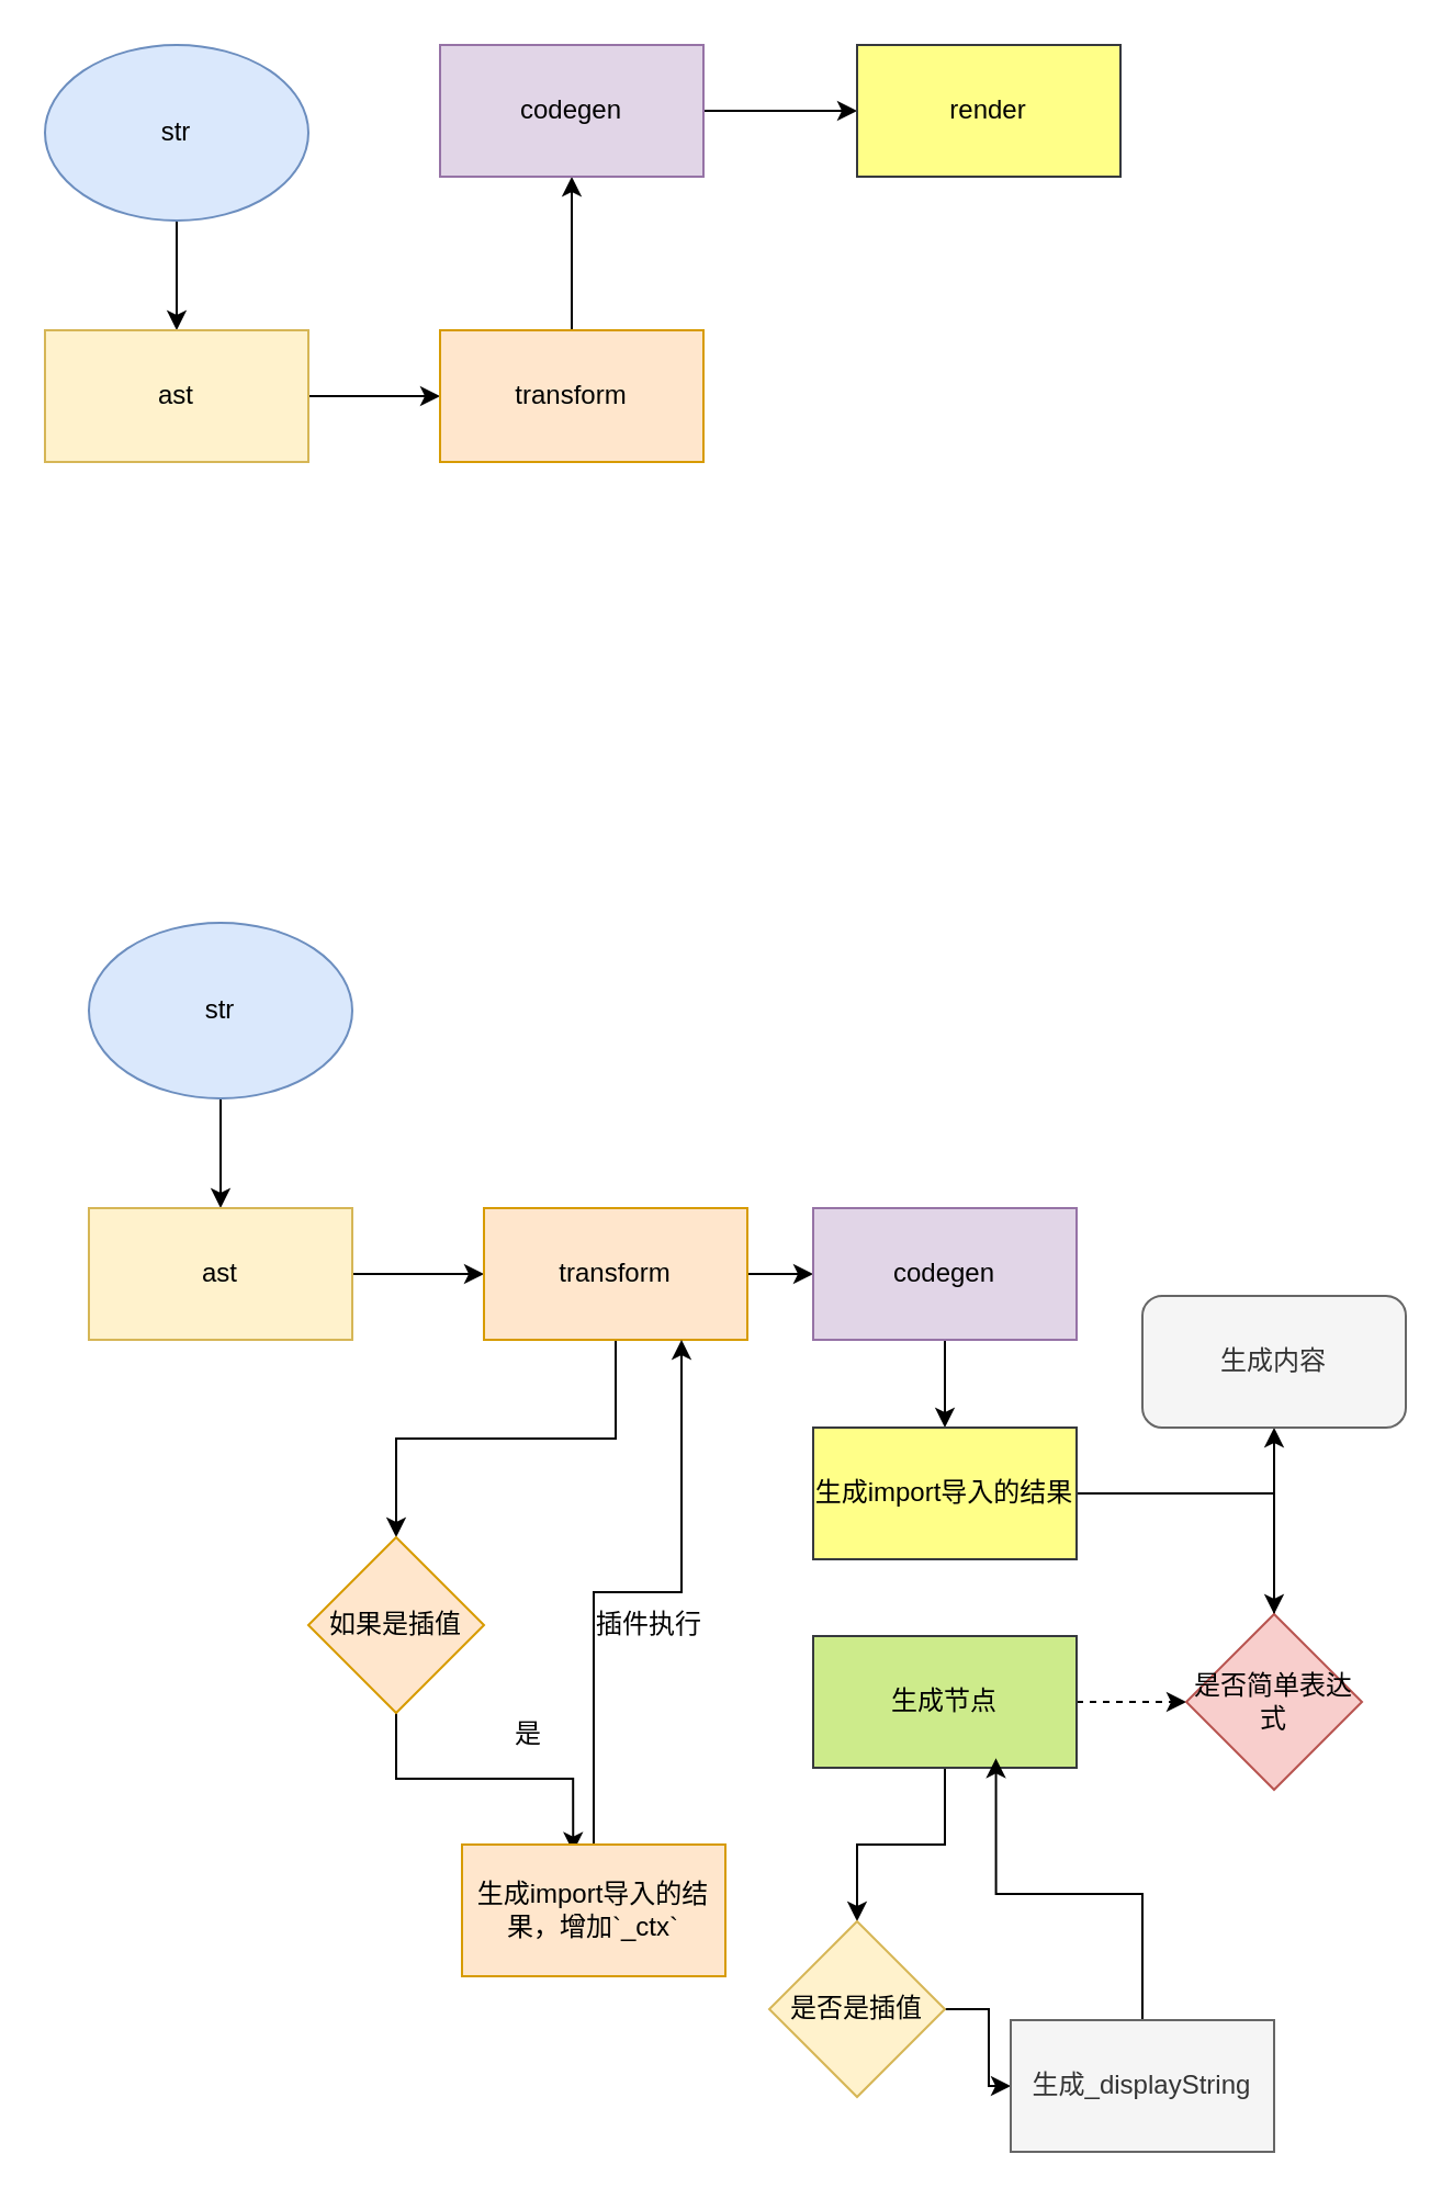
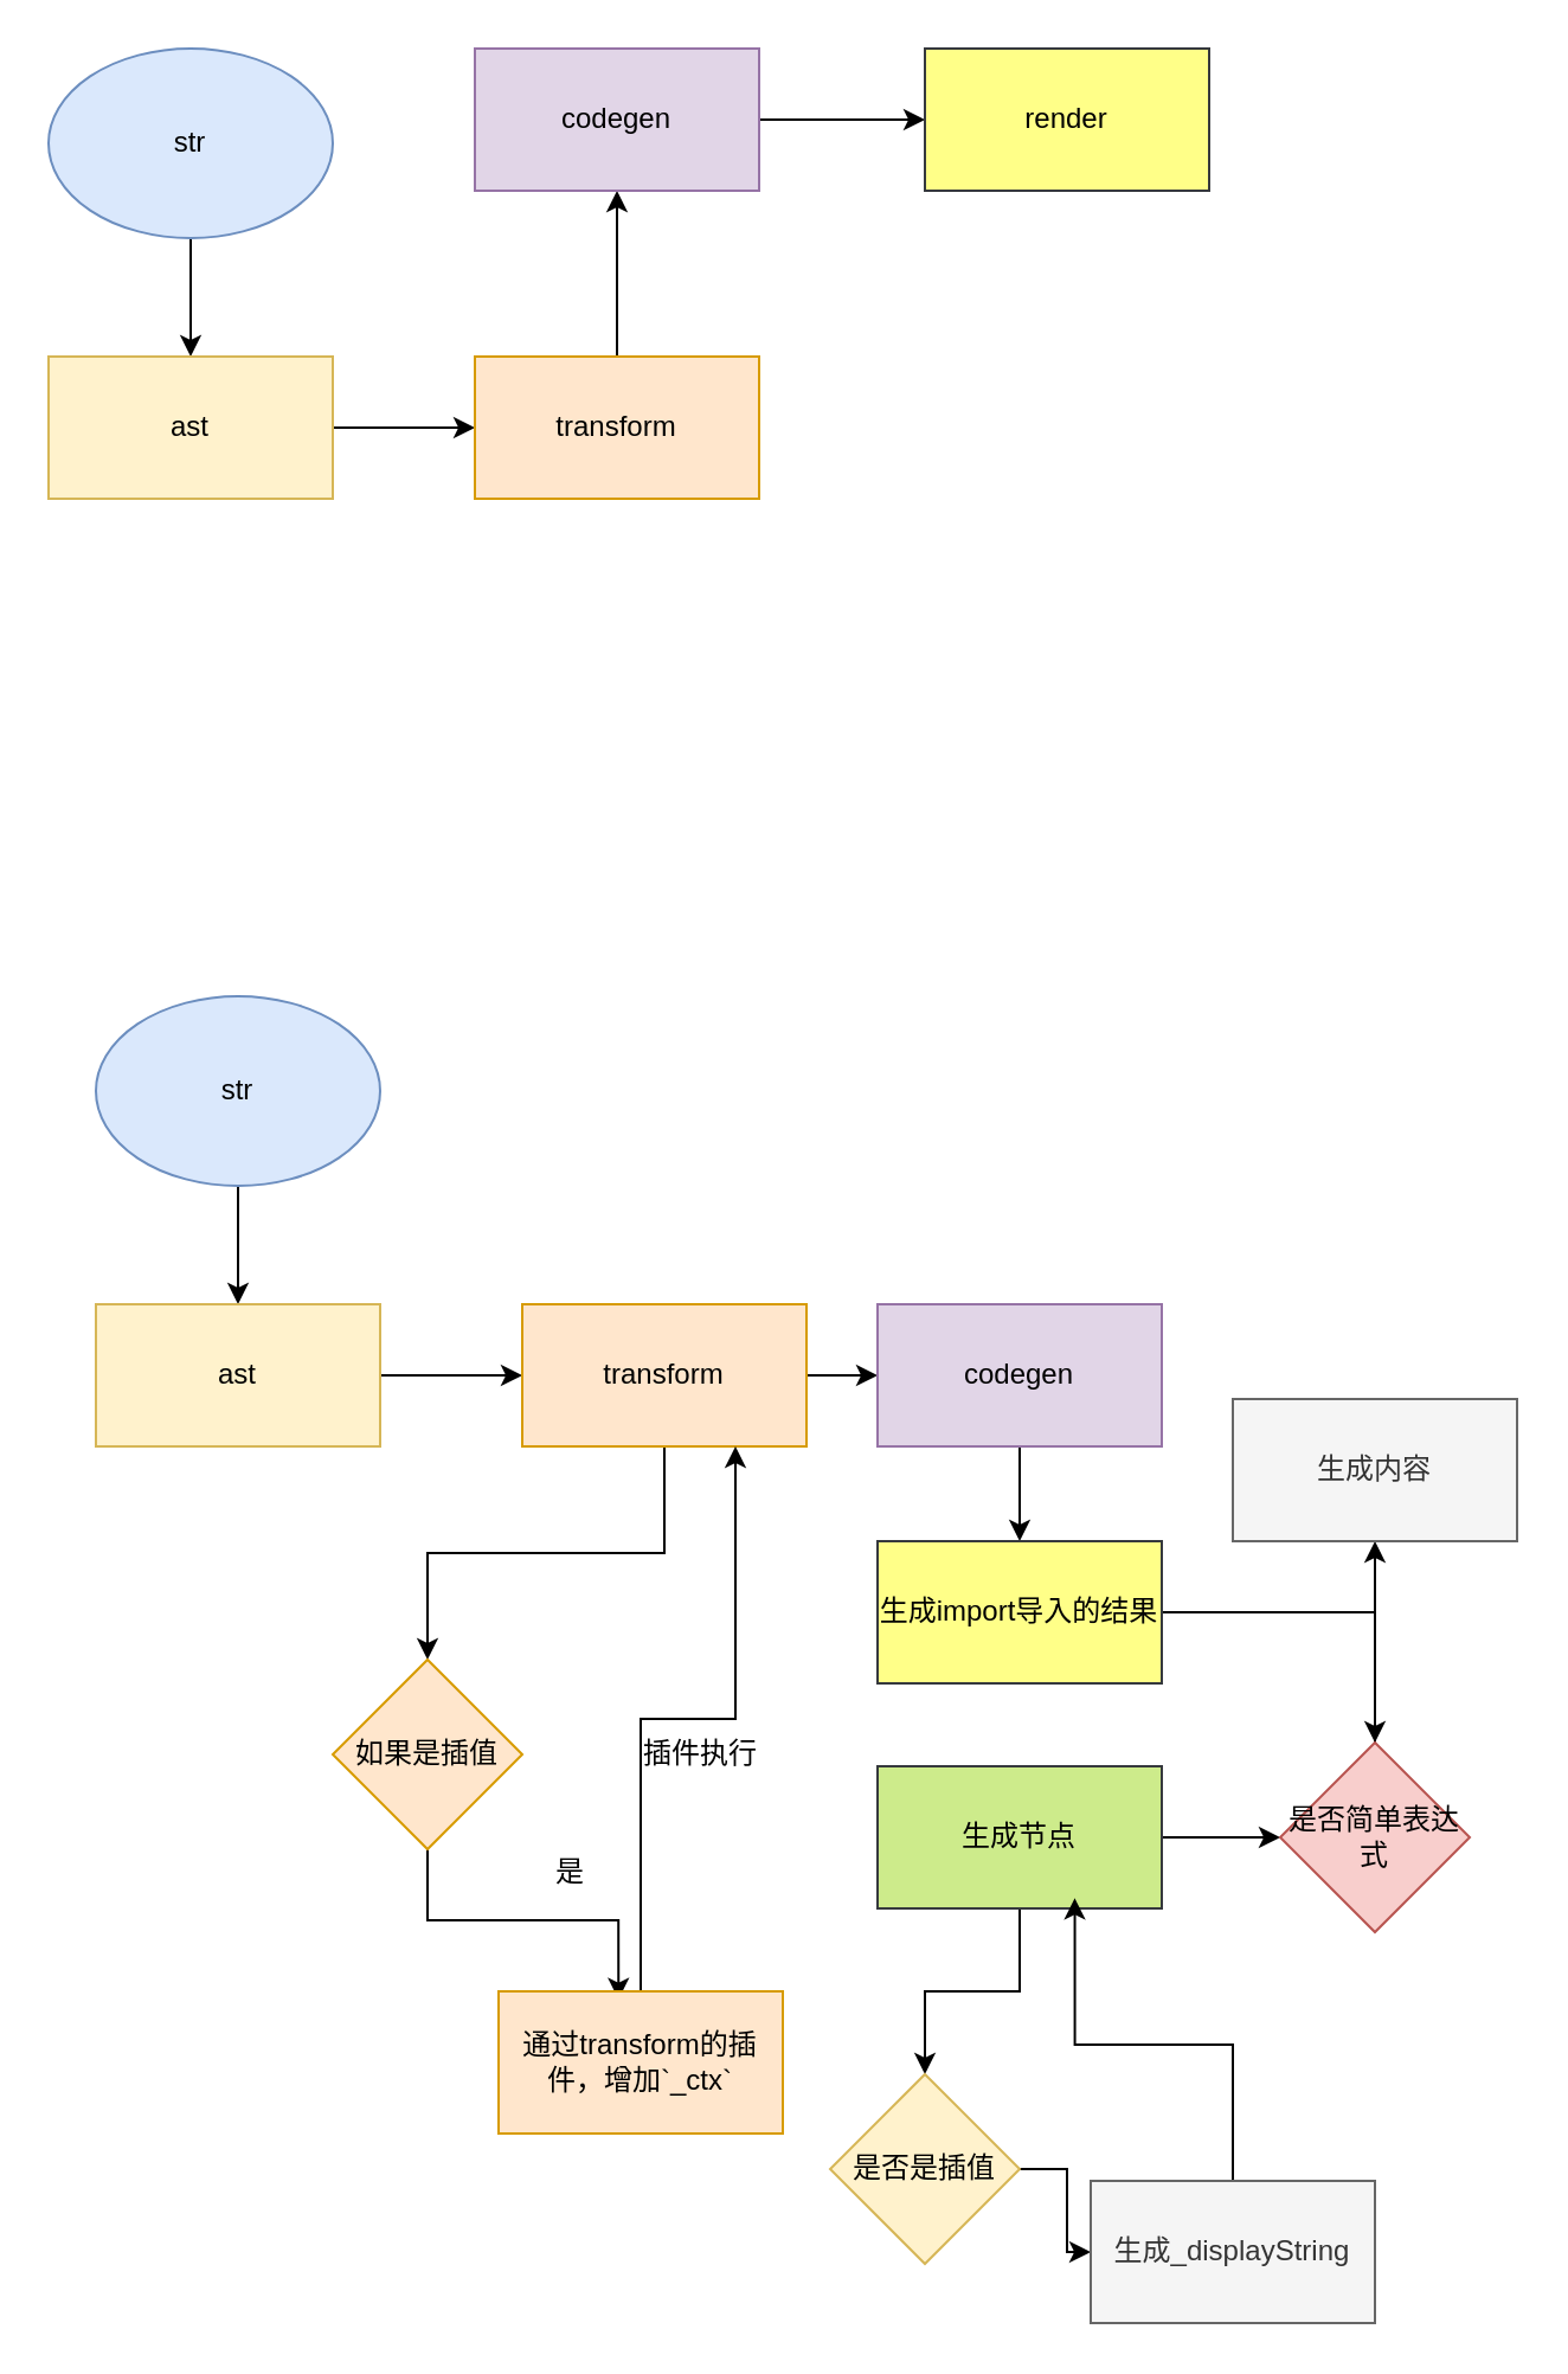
  <mxCell id="0" />
  <mxCell id="1" parent="0" />
  <mxCell id="2" value="" style="edgeStyle=orthogonalEdgeStyle;rounded=0;orthogonalLoop=1;jettySize=auto;html=1;" edge="1" parent="1" source="3" target="5"><mxGeometry relative="1" as="geometry" /></mxCell>
  <mxCell id="3" value="str" style="ellipse;whiteSpace=wrap;html=1;fillColor=#dae8fc;strokeColor=#6c8ebf;" vertex="1" parent="1"><mxGeometry x="20" y="20" width="120" height="80" as="geometry" /></mxCell>
  <mxCell id="4" value="" style="edgeStyle=orthogonalEdgeStyle;rounded=0;orthogonalLoop=1;jettySize=auto;html=1;" edge="1" parent="1" source="5" target="7"><mxGeometry relative="1" as="geometry" /></mxCell>
  <mxCell id="5" value="ast" style="whiteSpace=wrap;html=1;fillColor=#fff2cc;strokeColor=#d6b656;" vertex="1" parent="1"><mxGeometry x="20" y="150" width="120" height="60" as="geometry" /></mxCell>
  <mxCell id="6" value="" style="edgeStyle=orthogonalEdgeStyle;rounded=0;orthogonalLoop=1;jettySize=auto;html=1;" edge="1" parent="1" source="7" target="9"><mxGeometry relative="1" as="geometry" /></mxCell>
  <mxCell id="7" value="transform" style="whiteSpace=wrap;html=1;fillColor=#ffe6cc;strokeColor=#d79b00;" vertex="1" parent="1"><mxGeometry x="200" y="150" width="120" height="60" as="geometry" /></mxCell>
  <mxCell id="8" value="" style="edgeStyle=orthogonalEdgeStyle;rounded=0;orthogonalLoop=1;jettySize=auto;html=1;" edge="1" parent="1" source="9" target="10"><mxGeometry relative="1" as="geometry" /></mxCell>
  <mxCell id="9" value="codegen" style="whiteSpace=wrap;html=1;fillColor=#e1d5e7;strokeColor=#9673a6;" vertex="1" parent="1"><mxGeometry x="200" y="20" width="120" height="60" as="geometry" /></mxCell>
  <mxCell id="10" value="render" style="whiteSpace=wrap;html=1;fillColor=#ffff88;strokeColor=#36393d;" vertex="1" parent="1"><mxGeometry x="390" y="20" width="120" height="60" as="geometry" /></mxCell>
  <mxCell id="11" value="" style="edgeStyle=orthogonalEdgeStyle;rounded=0;orthogonalLoop=1;jettySize=auto;html=1;" edge="1" parent="1" source="12" target="14"><mxGeometry relative="1" as="geometry" /></mxCell>
  <mxCell id="12" value="str" style="ellipse;whiteSpace=wrap;html=1;fillColor=#dae8fc;strokeColor=#6c8ebf;" vertex="1" parent="1"><mxGeometry x="40" y="420" width="120" height="80" as="geometry" /></mxCell>
  <mxCell id="13" value="" style="edgeStyle=orthogonalEdgeStyle;rounded=0;orthogonalLoop=1;jettySize=auto;html=1;" edge="1" parent="1" source="14" target="17"><mxGeometry relative="1" as="geometry" /></mxCell>
  <mxCell id="14" value="ast" style="whiteSpace=wrap;html=1;fillColor=#fff2cc;strokeColor=#d6b656;" vertex="1" parent="1"><mxGeometry x="40" y="550" width="120" height="60" as="geometry" /></mxCell>
  <mxCell id="15" value="" style="edgeStyle=orthogonalEdgeStyle;rounded=0;orthogonalLoop=1;jettySize=auto;html=1;" edge="1" parent="1" source="17" target="19"><mxGeometry relative="1" as="geometry" /></mxCell>
  <mxCell id="16" value="" style="edgeStyle=orthogonalEdgeStyle;rounded=0;orthogonalLoop=1;jettySize=auto;html=1;" edge="1" parent="1" source="17" target="21"><mxGeometry relative="1" as="geometry" /></mxCell>
  <mxCell id="17" value="transform" style="whiteSpace=wrap;html=1;fillColor=#ffe6cc;strokeColor=#d79b00;" vertex="1" parent="1"><mxGeometry x="220" y="550" width="120" height="60" as="geometry" /></mxCell>
  <mxCell id="18" value="" style="edgeStyle=orthogonalEdgeStyle;rounded=0;orthogonalLoop=1;jettySize=auto;html=1;" edge="1" parent="1" source="19" target="27"><mxGeometry relative="1" as="geometry" /></mxCell>
  <mxCell id="19" value="codegen" style="whiteSpace=wrap;html=1;fillColor=#e1d5e7;strokeColor=#9673a6;" vertex="1" parent="1"><mxGeometry x="370" y="550" width="120" height="60" as="geometry" /></mxCell>
  <mxCell id="20" style="edgeStyle=orthogonalEdgeStyle;rounded=0;orthogonalLoop=1;jettySize=auto;html=1;entryX=0.422;entryY=0.056;entryDx=0;entryDy=0;entryPerimeter=0;" edge="1" parent="1" source="21" target="23"><mxGeometry relative="1" as="geometry" /></mxCell>
  <mxCell id="21" value="如果是插值" style="rhombus;whiteSpace=wrap;html=1;fillColor=#ffe6cc;strokeColor=#d79b00;" vertex="1" parent="1"><mxGeometry x="140" y="700" width="80" height="80" as="geometry" /></mxCell>
  <mxCell id="22" style="edgeStyle=orthogonalEdgeStyle;rounded=0;orthogonalLoop=1;jettySize=auto;html=1;entryX=0.75;entryY=1;entryDx=0;entryDy=0;" edge="1" parent="1" source="23" target="17"><mxGeometry relative="1" as="geometry" /></mxCell>
- <mxCell id="23" value="生成import导入的结果，增加`_ctx`" style="whiteSpace=wrap;html=1;fillColor=#ffe6cc;strokeColor=#d79b00;" vertex="1" parent="1"><mxGeometry x="210" y="840" width="120" height="60" as="geometry" /></mxCell>
+ <mxCell id="23" value="通过transform的插件，增加`_ctx`" style="whiteSpace=wrap;html=1;fillColor=#ffe6cc;strokeColor=#d79b00;" vertex="1" parent="1"><mxGeometry x="210" y="840" width="120" height="60" as="geometry" /></mxCell>
  <mxCell id="24" value="是" style="text;html=1;align=center;verticalAlign=middle;resizable=0;points=[];autosize=1;strokeColor=none;fillColor=none;" vertex="1" parent="1"><mxGeometry x="220" y="775" width="40" height="30" as="geometry" /></mxCell>
  <mxCell id="25" value="插件执行" style="text;html=1;align=center;verticalAlign=middle;resizable=0;points=[];autosize=1;strokeColor=none;fillColor=none;" vertex="1" parent="1"><mxGeometry x="260" y="725" width="70" height="30" as="geometry" /></mxCell>
  <mxCell id="26" value="" style="edgeStyle=orthogonalEdgeStyle;rounded=0;orthogonalLoop=1;jettySize=auto;html=1;" edge="1" parent="1" source="27" target="36"><mxGeometry relative="1" as="geometry" /></mxCell>
  <mxCell id="27" value="生成import导入的结果" style="whiteSpace=wrap;html=1;fillColor=#ffff88;strokeColor=#36393d;" vertex="1" parent="1"><mxGeometry x="370" y="650" width="120" height="60" as="geometry" /></mxCell>
  <mxCell id="28" value="" style="edgeStyle=orthogonalEdgeStyle;rounded=0;orthogonalLoop=1;jettySize=auto;html=1;" edge="1" parent="1" source="30" target="32"><mxGeometry relative="1" as="geometry" /></mxCell>
- <mxCell id="29" value="" style="edgeStyle=orthogonalEdgeStyle;rounded=0;orthogonalLoop=1;jettySize=auto;html=1;dashed=1;" edge="1" parent="1" source="30" target="36"><mxGeometry relative="1" as="geometry" /></mxCell>
+ <mxCell id="29" value="" style="edgeStyle=orthogonalEdgeStyle;rounded=0;orthogonalLoop=1;jettySize=auto;html=1;" edge="1" parent="1" source="30" target="36"><mxGeometry relative="1" as="geometry" /></mxCell>
  <mxCell id="30" value="生成节点" style="whiteSpace=wrap;html=1;fillColor=#cdeb8b;strokeColor=#36393d;" vertex="1" parent="1"><mxGeometry x="370" y="745" width="120" height="60" as="geometry" /></mxCell>
  <mxCell id="31" value="" style="edgeStyle=orthogonalEdgeStyle;rounded=0;orthogonalLoop=1;jettySize=auto;html=1;" edge="1" parent="1" source="32" target="34"><mxGeometry relative="1" as="geometry" /></mxCell>
  <mxCell id="32" value="是否是插值" style="rhombus;whiteSpace=wrap;html=1;fillColor=#fff2cc;strokeColor=#d6b656;" vertex="1" parent="1"><mxGeometry x="350" y="875" width="80" height="80" as="geometry" /></mxCell>
  <mxCell id="33" style="edgeStyle=orthogonalEdgeStyle;rounded=0;orthogonalLoop=1;jettySize=auto;html=1;entryX=0.694;entryY=0.928;entryDx=0;entryDy=0;entryPerimeter=0;" edge="1" parent="1" source="34" target="30"><mxGeometry relative="1" as="geometry" /></mxCell>
  <mxCell id="34" value="生成_displayString" style="whiteSpace=wrap;html=1;fillColor=#f5f5f5;strokeColor=#666666;fontColor=#333333;" vertex="1" parent="1"><mxGeometry x="460" y="920" width="120" height="60" as="geometry" /></mxCell>
  <mxCell id="35" value="" style="edgeStyle=orthogonalEdgeStyle;rounded=0;orthogonalLoop=1;jettySize=auto;html=1;" edge="1" parent="1" source="36" target="37"><mxGeometry relative="1" as="geometry" /></mxCell>
  <mxCell id="36" value="是否简单表达式" style="rhombus;whiteSpace=wrap;html=1;fillColor=#f8cecc;strokeColor=#b85450;" vertex="1" parent="1"><mxGeometry x="540" y="735" width="80" height="80" as="geometry" /></mxCell>
- <mxCell id="37" value="生成内容" style="whiteSpace=wrap;html=1;fillColor=#f5f5f5;strokeColor=#666666;fontColor=#333333;rounded=1;" vertex="1" parent="1"><mxGeometry x="520" y="590" width="120" height="60" as="geometry" /></mxCell>
+ <mxCell id="37" value="生成内容" style="whiteSpace=wrap;html=1;fillColor=#f5f5f5;strokeColor=#666666;fontColor=#333333;" vertex="1" parent="1"><mxGeometry x="520" y="590" width="120" height="60" as="geometry" /></mxCell>
